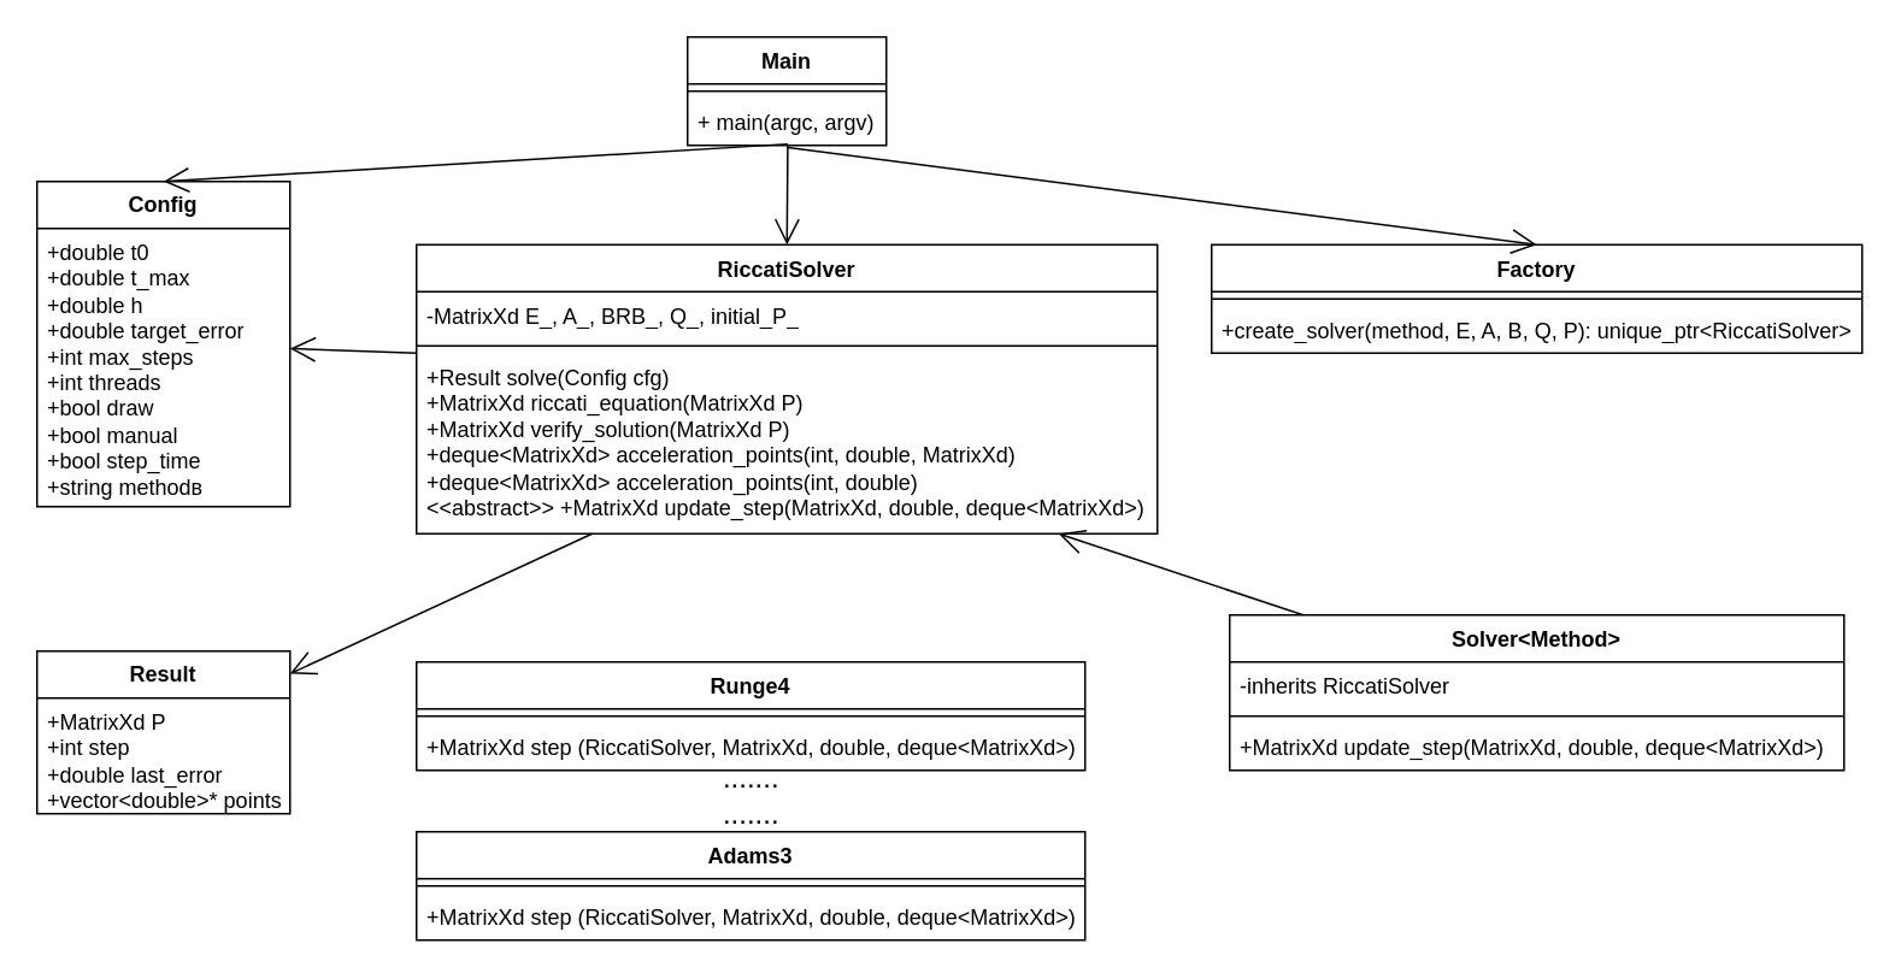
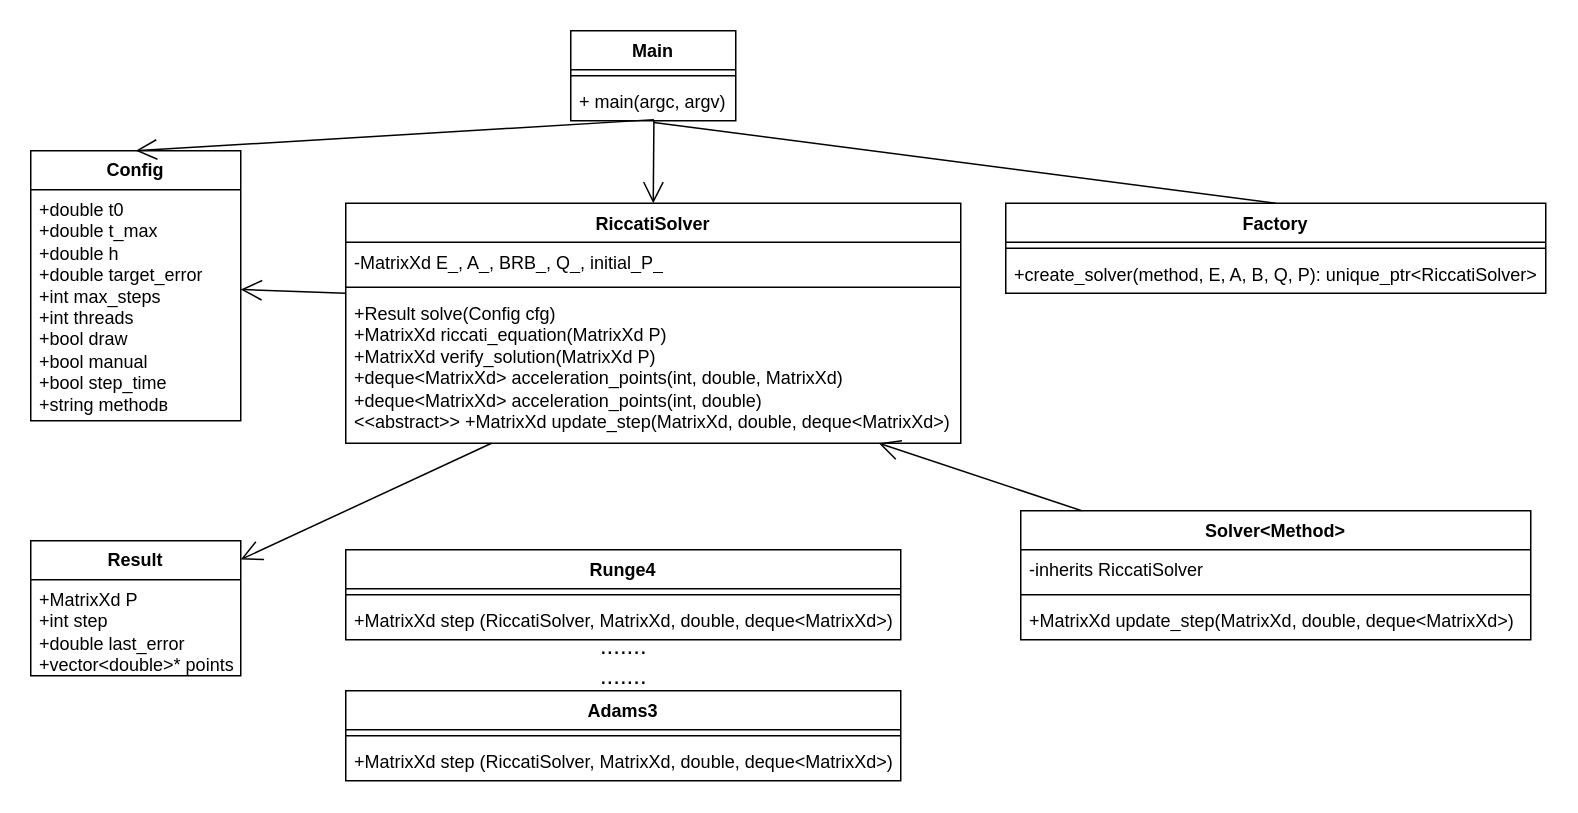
  <mxCell id="0" />
  <mxCell id="1" parent="0" />
  <mxCell id="2" value="Main" style="swimlane;fontStyle=1;align=center;verticalAlign=top;childLayout=stackLayout;horizontal=1;startSize=26;horizontalStack=0;resizeParent=1;resizeParentMax=0;resizeLast=0;collapsible=1;marginBottom=0;whiteSpace=wrap;html=1;" vertex="1" parent="1"><mxGeometry x="380" width="110" height="60" as="geometry" y="20" /></mxCell>
  <mxCell id="3" value="" style="line;strokeWidth=1;fillColor=none;align=left;verticalAlign=middle;spacingTop=-1;spacingLeft=3;spacingRight=3;rotatable=0;labelPosition=right;points=[];portConstraint=eastwest;strokeColor=inherit;" vertex="1" parent="2"><mxGeometry y="26" width="110" height="8" as="geometry" /></mxCell>
  <mxCell id="4" value="+ main(argc, argv)" style="text;strokeColor=none;fillColor=none;align=left;verticalAlign=top;spacingLeft=4;spacingRight=4;overflow=hidden;rotatable=0;points=[[0,0.5],[1,0.5]];portConstraint=eastwest;whiteSpace=wrap;html=1;" vertex="1" parent="2"><mxGeometry y="34" width="110" height="26" as="geometry" /></mxCell>
  <mxCell id="5" value="&lt;b&gt;Config&lt;/b&gt;" style="swimlane;fontStyle=0;childLayout=stackLayout;horizontal=1;startSize=26;fillColor=none;horizontalStack=0;resizeParent=1;resizeParentMax=0;resizeLast=0;collapsible=1;marginBottom=0;whiteSpace=wrap;html=1;" vertex="1" parent="1"><mxGeometry x="20" y="100" width="140" height="180" as="geometry" /></mxCell>
  <mxCell id="6" value="&lt;div&gt;+double t0&lt;/div&gt;&lt;div&gt;+double t_max&lt;/div&gt;&lt;div&gt;+double h&lt;/div&gt;&lt;div&gt;+double target_error&lt;/div&gt;&lt;div&gt;+int max_steps&lt;/div&gt;&lt;div&gt;+int threads&lt;/div&gt;&lt;div&gt;+bool draw&lt;/div&gt;&lt;div&gt;+bool manual&lt;/div&gt;&lt;div&gt;+bool step_time&lt;/div&gt;&lt;div&gt;+string methodв&lt;/div&gt;&lt;div&gt;&lt;br&gt;&lt;/div&gt;" style="text;strokeColor=none;fillColor=none;align=left;verticalAlign=top;spacingLeft=4;spacingRight=4;overflow=hidden;rotatable=0;points=[[0,0.5],[1,0.5]];portConstraint=eastwest;whiteSpace=wrap;html=1;" vertex="1" parent="5"><mxGeometry y="26" width="140" height="154" as="geometry" /></mxCell>
  <mxCell id="7" value="&lt;b&gt;Result&lt;/b&gt;" style="swimlane;fontStyle=0;childLayout=stackLayout;horizontal=1;startSize=26;fillColor=none;horizontalStack=0;resizeParent=1;resizeParentMax=0;resizeLast=0;collapsible=1;marginBottom=0;whiteSpace=wrap;html=1;" vertex="1" parent="1"><mxGeometry x="20" y="360" width="140" height="90" as="geometry" /></mxCell>
  <mxCell id="8" value="&lt;div&gt;&lt;div&gt;+MatrixXd P&lt;/div&gt;&lt;div&gt;+int step&lt;/div&gt;&lt;div&gt;+double last_error&lt;/div&gt;&lt;div&gt;+vector&amp;lt;double&amp;gt;* points&lt;/div&gt;&lt;/div&gt;&lt;div&gt;&lt;br&gt;&lt;/div&gt;" style="text;strokeColor=none;fillColor=none;align=left;verticalAlign=top;spacingLeft=4;spacingRight=4;overflow=hidden;rotatable=0;points=[[0,0.5],[1,0.5]];portConstraint=eastwest;whiteSpace=wrap;html=1;" vertex="1" parent="7"><mxGeometry y="26" width="140" height="64" as="geometry" /></mxCell>
  <mxCell id="9" value="Adams3" style="swimlane;fontStyle=1;align=center;verticalAlign=top;childLayout=stackLayout;horizontal=1;startSize=26;horizontalStack=0;resizeParent=1;resizeParentMax=0;resizeLast=0;collapsible=1;marginBottom=0;whiteSpace=wrap;html=1;" vertex="1" parent="1"><mxGeometry x="230" y="460" width="370" height="60" as="geometry" /></mxCell>
  <mxCell id="10" value="" style="line;strokeWidth=1;fillColor=none;align=left;verticalAlign=middle;spacingTop=-1;spacingLeft=3;spacingRight=3;rotatable=0;labelPosition=right;points=[];portConstraint=eastwest;strokeColor=inherit;" vertex="1" parent="9"><mxGeometry y="26" width="370" height="8" as="geometry" /></mxCell>
  <mxCell id="11" value="+MatrixXd step (RiccatiSolver, MatrixXd, double, deque&amp;lt;MatrixXd&amp;gt;)" style="text;strokeColor=none;fillColor=none;align=left;verticalAlign=top;spacingLeft=4;spacingRight=4;overflow=hidden;rotatable=0;points=[[0,0.5],[1,0.5]];portConstraint=eastwest;whiteSpace=wrap;html=1;" vertex="1" parent="9"><mxGeometry y="34" width="370" height="26" as="geometry" /></mxCell>
  <mxCell id="12" value="Runge4" style="swimlane;fontStyle=1;align=center;verticalAlign=top;childLayout=stackLayout;horizontal=1;startSize=26;horizontalStack=0;resizeParent=1;resizeParentMax=0;resizeLast=0;collapsible=1;marginBottom=0;whiteSpace=wrap;html=1;" vertex="1" parent="1"><mxGeometry x="230" y="366" width="370" height="60" as="geometry" /></mxCell>
  <mxCell id="13" value="" style="line;strokeWidth=1;fillColor=none;align=left;verticalAlign=middle;spacingTop=-1;spacingLeft=3;spacingRight=3;rotatable=0;labelPosition=right;points=[];portConstraint=eastwest;strokeColor=inherit;" vertex="1" parent="12"><mxGeometry y="26" width="370" height="8" as="geometry" /></mxCell>
  <mxCell id="14" value="+MatrixXd step (RiccatiSolver, MatrixXd, double, deque&amp;lt;MatrixXd&amp;gt;)" style="text;strokeColor=none;fillColor=none;align=left;verticalAlign=top;spacingLeft=4;spacingRight=4;overflow=hidden;rotatable=0;points=[[0,0.5],[1,0.5]];portConstraint=eastwest;whiteSpace=wrap;html=1;" vertex="1" parent="12"><mxGeometry y="34" width="370" height="26" as="geometry" /></mxCell>
  <mxCell id="15" value="Solver&amp;lt;Method&amp;gt;" style="swimlane;fontStyle=1;align=center;verticalAlign=top;childLayout=stackLayout;horizontal=1;startSize=26;horizontalStack=0;resizeParent=1;resizeParentMax=0;resizeLast=0;collapsible=1;marginBottom=0;whiteSpace=wrap;html=1;" vertex="1" parent="1"><mxGeometry x="680" y="340" width="340" height="86" as="geometry" /></mxCell>
  <mxCell id="16" value="-inherits RiccatiSolver" style="text;strokeColor=none;fillColor=none;align=left;verticalAlign=top;spacingLeft=4;spacingRight=4;overflow=hidden;rotatable=0;points=[[0,0.5],[1,0.5]];portConstraint=eastwest;whiteSpace=wrap;html=1;" vertex="1" parent="15"><mxGeometry y="26" width="340" height="26" as="geometry" /></mxCell>
  <mxCell id="17" value="" style="line;strokeWidth=1;fillColor=none;align=left;verticalAlign=middle;spacingTop=-1;spacingLeft=3;spacingRight=3;rotatable=0;labelPosition=right;points=[];portConstraint=eastwest;strokeColor=inherit;" vertex="1" parent="15"><mxGeometry y="52" width="340" height="8" as="geometry" /></mxCell>
  <mxCell id="18" value="+MatrixXd update_step(MatrixXd, double, deque&amp;lt;MatrixXd&amp;gt;)" style="text;strokeColor=none;fillColor=none;align=left;verticalAlign=top;spacingLeft=4;spacingRight=4;overflow=hidden;rotatable=0;points=[[0,0.5],[1,0.5]];portConstraint=eastwest;whiteSpace=wrap;html=1;" vertex="1" parent="15"><mxGeometry y="60" width="340" height="26" as="geometry" /></mxCell>
  <mxCell id="19" value="Factory" style="swimlane;fontStyle=1;align=center;verticalAlign=top;childLayout=stackLayout;horizontal=1;startSize=26;horizontalStack=0;resizeParent=1;resizeParentMax=0;resizeLast=0;collapsible=1;marginBottom=0;whiteSpace=wrap;html=1;" vertex="1" parent="1"><mxGeometry x="670" y="135" width="360" height="60" as="geometry" /></mxCell>
  <mxCell id="20" value="" style="line;strokeWidth=1;fillColor=none;align=left;verticalAlign=middle;spacingTop=-1;spacingLeft=3;spacingRight=3;rotatable=0;labelPosition=right;points=[];portConstraint=eastwest;strokeColor=inherit;" vertex="1" parent="19"><mxGeometry y="26" width="360" height="8" as="geometry" /></mxCell>
  <mxCell id="21" value="+create_solver(method, E, A, B, Q, P): unique_ptr&amp;lt;RiccatiSolver&amp;gt;" style="text;strokeColor=none;fillColor=none;align=left;verticalAlign=top;spacingLeft=4;spacingRight=4;overflow=hidden;rotatable=0;points=[[0,0.5],[1,0.5]];portConstraint=eastwest;whiteSpace=wrap;html=1;" vertex="1" parent="19"><mxGeometry y="34" width="360" height="26" as="geometry" /></mxCell>
  <mxCell id="22" value="RiccatiSolver" style="swimlane;fontStyle=1;align=center;verticalAlign=top;childLayout=stackLayout;horizontal=1;startSize=26;horizontalStack=0;resizeParent=1;resizeParentMax=0;resizeLast=0;collapsible=1;marginBottom=0;whiteSpace=wrap;html=1;" vertex="1" parent="1"><mxGeometry x="230" y="135" width="410" height="160" as="geometry" /></mxCell>
  <mxCell id="23" value="-MatrixXd E_, A_, BRB_, Q_, initial_P_" style="text;strokeColor=none;fillColor=none;align=left;verticalAlign=top;spacingLeft=4;spacingRight=4;overflow=hidden;rotatable=0;points=[[0,0.5],[1,0.5]];portConstraint=eastwest;whiteSpace=wrap;html=1;" vertex="1" parent="22"><mxGeometry y="26" width="410" height="26" as="geometry" /></mxCell>
  <mxCell id="24" value="" style="line;strokeWidth=1;fillColor=none;align=left;verticalAlign=middle;spacingTop=-1;spacingLeft=3;spacingRight=3;rotatable=0;labelPosition=right;points=[];portConstraint=eastwest;strokeColor=inherit;" vertex="1" parent="22"><mxGeometry y="52" width="410" height="8" as="geometry" /></mxCell>
  <mxCell id="25" value="&lt;div&gt;+Result solve(Config cfg)&lt;/div&gt;&lt;div&gt;+MatrixXd riccati_equation(MatrixXd P)&lt;/div&gt;&lt;div&gt;+MatrixXd verify_solution(MatrixXd P)&lt;/div&gt;&lt;div&gt;+deque&amp;lt;MatrixXd&amp;gt; acceleration_points(int, double, MatrixXd)&lt;/div&gt;&lt;div&gt;+deque&amp;lt;MatrixXd&amp;gt; acceleration_points(int, double)&lt;/div&gt;&lt;div&gt;&amp;lt;&amp;lt;abstract&amp;gt;&amp;gt; +MatrixXd update_step(MatrixXd, double, deque&amp;lt;MatrixXd&amp;gt;)&lt;/div&gt;&lt;div&gt;&lt;br&gt;&lt;/div&gt;" style="text;strokeColor=none;fillColor=none;align=left;verticalAlign=top;spacingLeft=4;spacingRight=4;overflow=hidden;rotatable=0;points=[[0,0.5],[1,0.5]];portConstraint=eastwest;whiteSpace=wrap;html=1;" vertex="1" parent="22"><mxGeometry y="60" width="410" height="100" as="geometry" /></mxCell>
  <mxCell id="26" value="" style="endArrow=open;endFill=1;endSize=12;html=1;rounded=0;entryX=0.5;entryY=0;entryDx=0;entryDy=0;exitX=0.504;exitY=0.971;exitDx=0;exitDy=0;exitPerimeter=0;" edge="1" parent="1" source="4" target="5"><mxGeometry width="160" relative="1" as="geometry"><mxPoint x="50" y="420" as="sourcePoint" /><mxPoint x="210" y="420" as="targetPoint" /></mxGeometry></mxCell>
  <mxCell id="27" value="" style="endArrow=open;endFill=1;endSize=12;html=1;rounded=0;entryX=0.5;entryY=0;entryDx=0;entryDy=0;exitX=0.504;exitY=0.998;exitDx=0;exitDy=0;exitPerimeter=0;" edge="1" parent="1" source="4" target="22"><mxGeometry width="160" relative="1" as="geometry"><mxPoint x="406" y="30" as="sourcePoint" /><mxPoint x="350" y="120" as="targetPoint" /></mxGeometry></mxCell>
  <mxCell id="28" value="" style="endArrow=open;endFill=1;endSize=12;html=1;rounded=0;exitX=0;exitY=0;exitDx=0;exitDy=0;exitPerimeter=0;" edge="1" parent="1" source="25" target="5"><mxGeometry width="160" relative="1" as="geometry"><mxPoint x="216" y="40" as="sourcePoint" /><mxPoint x="160" y="130" as="targetPoint" /></mxGeometry></mxCell>
  <mxCell id="29" value="" style="endArrow=open;endFill=1;endSize=12;html=1;rounded=0;" edge="1" parent="1" source="15" target="25"><mxGeometry width="160" relative="1" as="geometry"><mxPoint x="310" y="380" as="sourcePoint" /><mxPoint x="470" y="380" as="targetPoint" /></mxGeometry></mxCell>
- <mxCell id="30" value="" style="endArrow=open;endFill=1;endSize=12;html=1;rounded=0;exitX=0.504;exitY=1.046;exitDx=0;exitDy=0;exitPerimeter=0;entryX=0.5;entryY=0;entryDx=0;entryDy=0;" edge="1" parent="1" source="4" target="19"><mxGeometry width="160" relative="1" as="geometry"><mxPoint x="446" y="370" as="sourcePoint" /><mxPoint x="390" y="460" as="targetPoint" /></mxGeometry></mxCell>
+ <mxCell id="30" value="" style="endArrow=none;endFill=1;endSize=12;html=1;rounded=0;exitX=0.504;exitY=1.046;exitDx=0;exitDy=0;exitPerimeter=0;entryX=0.5;entryY=0;entryDx=0;entryDy=0;" edge="1" parent="1" source="4" target="19"><mxGeometry width="160" relative="1" as="geometry"><mxPoint x="446" y="370" as="sourcePoint" /><mxPoint x="390" y="460" as="targetPoint" /></mxGeometry></mxCell>
  <mxCell id="31" value="" style="endArrow=open;endFill=1;endSize=12;html=1;rounded=0;" edge="1" parent="1" source="25" target="7"><mxGeometry width="160" relative="1" as="geometry"><mxPoint x="456" y="380" as="sourcePoint" /><mxPoint x="350" y="450" as="targetPoint" /></mxGeometry></mxCell>
  <mxCell id="32" value="&lt;font style=&quot;font-size: 16px;&quot;&gt;.......&lt;/font&gt;&lt;div&gt;&lt;font style=&quot;font-size: 16px;&quot;&gt;.......&lt;/font&gt;&lt;/div&gt;" style="text;html=1;align=center;verticalAlign=middle;resizable=0;points=[];autosize=1;strokeColor=none;fillColor=none;" vertex="1" parent="1"><mxGeometry x="390" y="415" width="50" height="50" as="geometry" /></mxCell>
